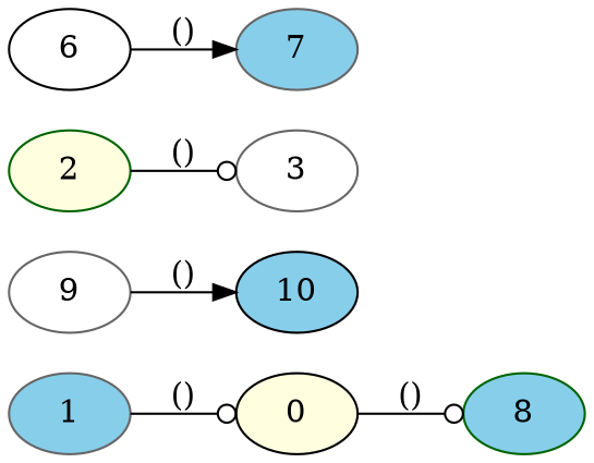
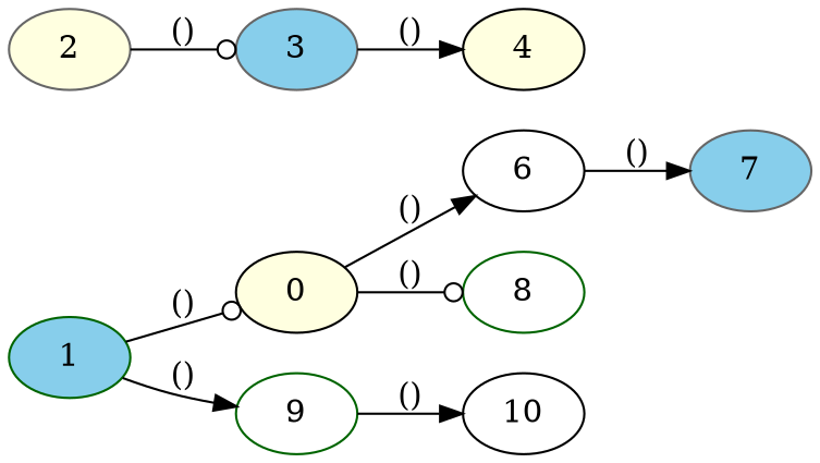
  digraph {
    rankdir=LR
    node [color=black fillcolor=skyblue style=filled]
    edge [arrowhead=normal]
    n1 [fillcolor=lightyellow label=0]
-   1 [color=gray40]
-   9 [color=gray40 fillcolor=white]
-   2 [color=darkgreen fillcolor=lightyellow]
-   3 [color=gray40 fillcolor=white]
+   1 [color=darkgreen]
+   9 [color=darkgreen fillcolor=white]
+   2 [color=gray40 fillcolor=lightyellow]
+   3 [color=gray40]
    6 [fillcolor=white]
-   8 [color=darkgreen]
-   10
+   8 [color=darkgreen fillcolor=white]
+   10 [fillcolor=white]
+   4 [fillcolor=lightyellow]
    7 [color=gray40]
+   n1 -> 6 [label="()"]
    n1 -> 8 [arrowhead=odot label="()"]
    1 -> n1 [arrowhead=odot label="()"]
+   1 -> 9 [label="()"]
    9 -> 10 [label="()"]
    2 -> 3 [arrowhead=odot label="()"]
+   3 -> 4 [label="()"]
    6 -> 7 [label="()"]
  }
